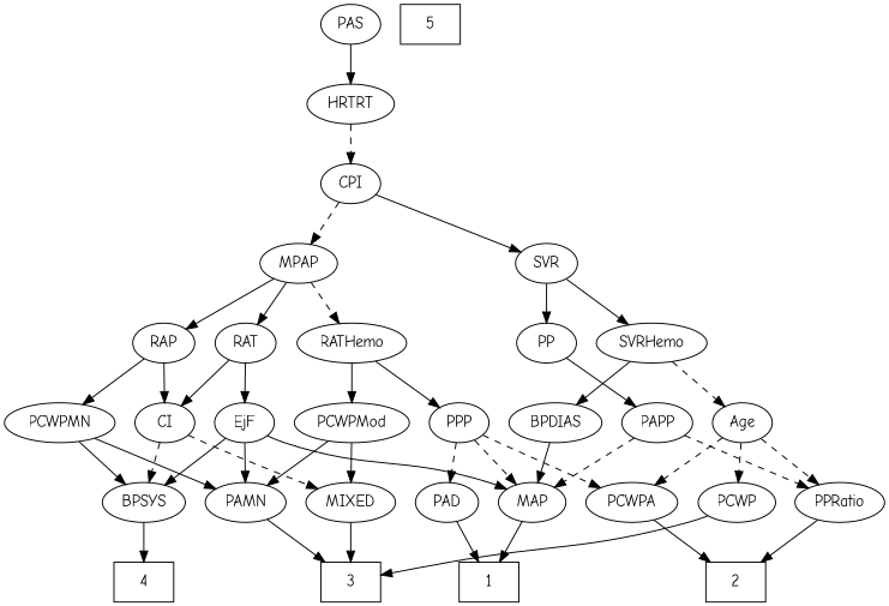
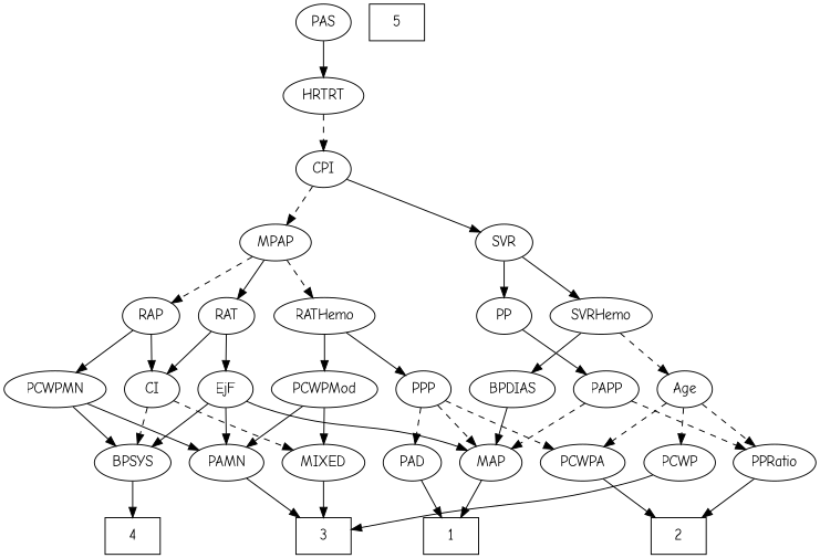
  strict digraph {
    fontname="Comic Neue"
    node [fontname="Comic Neue"]
    edge [fontname="Comic Neue" style=solid]
    1 [height=0.5 shape=box width=0.75]
    2 [height=0.5 shape=box width=0.75]
    3 [height=0.5 shape=box width=0.75]
    4 [height=0.5 shape=box width=0.75]
    5 [height=0.5 shape=box width=0.75]
    Age [height=0.5 width=0.75]
    PCWPA [height=0.5 width=1.1555]
    PPRatio [height=0.5 width=1.1013]
    PCWP [height=0.5 width=0.97491]
    EjF [height=0.5 width=0.75]
    BPSYS [height=0.5 width=1.0471]
    PAMN [height=0.5 width=1.011]
    MAP [height=0.5 width=0.84854]
    RAP [height=0.5 width=0.77632]
    PCWPMN [height=0.5 width=1.3902]
    CI [height=0.5 width=0.75]
    MIXED [height=0.5 width=1.1193]
    MPAP [height=0.5 width=0.97491]
    RATHemo [height=0.5 width=1.3721]
    RAT [height=0.5 width=0.75827]
    PCWPMod [height=0.5 width=1.4443]
    PPP [height=0.5 width=0.75]
    PAD [height=0.5 width=0.79437]
    PAS [height=0.5 width=0.75]
    HRTRT [height=0.5 width=1.1013]
    CPI [height=0.5 width=0.75]
    SVR [height=0.5 width=0.77632]
    SVRHemo [height=0.5 width=1.3902]
    PP [height=0.5 width=0.75]
    BPDIAS [height=0.5 width=1.1735]
    PAPP [height=0.5 width=0.88464]
    Age -> PCWPA [style=dashed]
    Age -> PPRatio [style=dashed]
    Age -> PCWP [style=dashed]
    PCWPA -> 2
    PPRatio -> 2
    PCWP -> 3
    EjF -> BPSYS
    EjF -> PAMN
    EjF -> MAP
    BPSYS -> 4
    PAMN -> 3
    MAP -> 1
    RAP -> PCWPMN
    RAP -> CI
    PCWPMN -> BPSYS
    PCWPMN -> PAMN
    CI -> BPSYS [style=dashed]
    CI -> MIXED [style=dashed]
    MIXED -> 3
-   MPAP -> RAP
+   MPAP -> RAP [style=dashed]
    MPAP -> RATHemo [style=dashed]
    MPAP -> RAT
    RATHemo -> PCWPMod
    RATHemo -> PPP
    RAT -> EjF
    RAT -> CI
    PCWPMod -> PAMN
    PCWPMod -> MIXED
    PPP -> PCWPA [style=dashed]
    PPP -> MAP [style=dashed]
    PPP -> PAD [style=dashed]
    PAD -> 1
    PAS -> HRTRT
    HRTRT -> CPI [style=dashed]
    CPI -> MPAP [style=dashed]
    CPI -> SVR
    SVR -> SVRHemo
    SVR -> PP
    SVRHemo -> Age [style=dashed]
    SVRHemo -> BPDIAS
    PP -> PAPP
    BPDIAS -> MAP
    PAPP -> PPRatio [style=dashed]
    PAPP -> MAP [style=dashed]
  }
